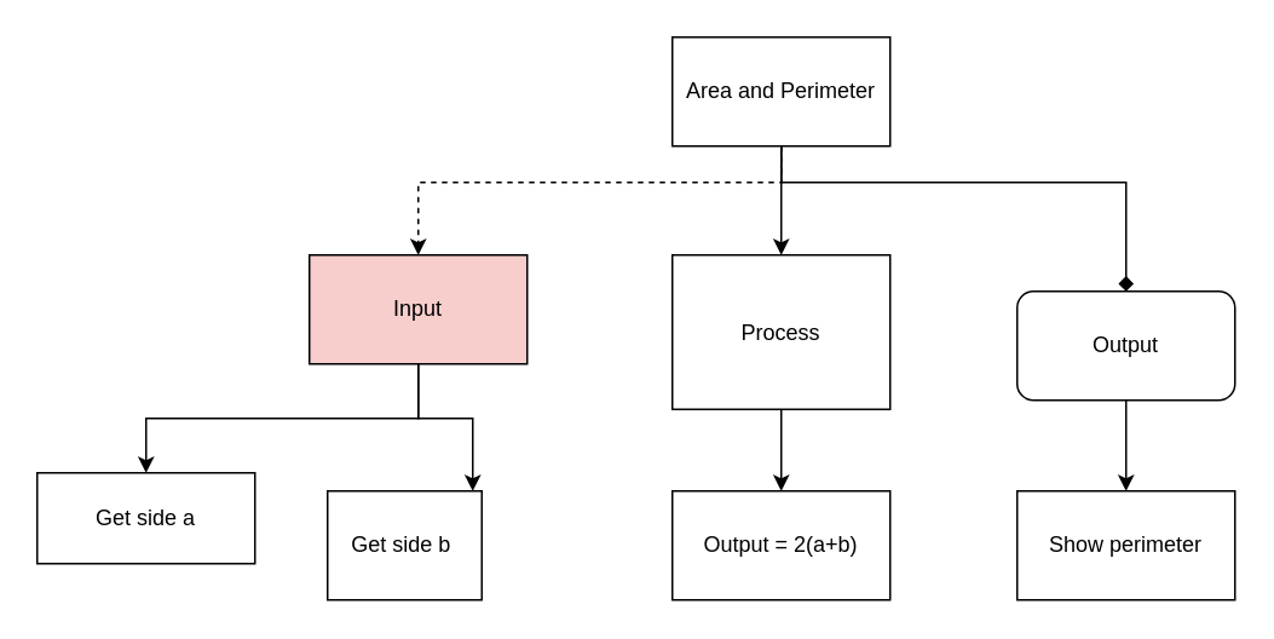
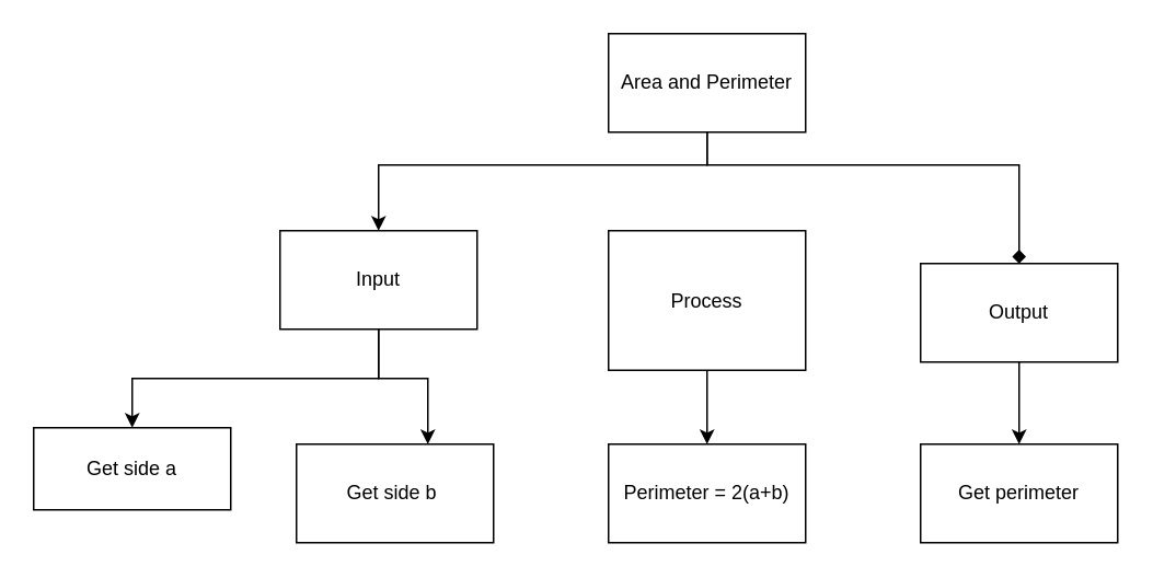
  <mxCell id="0" />
  <mxCell id="1" parent="0" />
- <mxCell id="2" style="edgeStyle=none;html=1;entryX=0.5;entryY=0;entryDx=0;entryDy=0;" parent="1" source="5" target="7" edge="1"><mxGeometry relative="1" as="geometry" /></mxCell>
- <mxCell id="3" style="edgeStyle=orthogonalEdgeStyle;html=1;rounded=0;dashed=1;" parent="1" source="5" target="10" edge="1"><mxGeometry relative="1" as="geometry"><Array as="points"><mxPoint x="430" y="100" /><mxPoint x="230" y="100" /></Array></mxGeometry></mxCell>
+ <mxCell id="3" style="edgeStyle=orthogonalEdgeStyle;html=1;rounded=0;" parent="1" source="5" target="10" edge="1"><mxGeometry relative="1" as="geometry"><Array as="points"><mxPoint x="430" y="100" /><mxPoint x="230" y="100" /></Array></mxGeometry></mxCell>
  <mxCell id="4" style="edgeStyle=orthogonalEdgeStyle;rounded=0;html=1;endArrow=diamond;" parent="1" source="5" target="12" edge="1"><mxGeometry relative="1" as="geometry"><Array as="points"><mxPoint x="430" y="100" /><mxPoint x="620" y="100" /></Array></mxGeometry></mxCell>
  <mxCell id="5" value="Area and Perimeter" style="rounded=0;whiteSpace=wrap;html=1;" parent="1" vertex="1"><mxGeometry x="370" y="20" width="120" height="60" as="geometry" /></mxCell>
  <mxCell id="6" style="edgeStyle=orthogonalEdgeStyle;rounded=0;html=1;" parent="1" source="7" target="15" edge="1"><mxGeometry relative="1" as="geometry" /></mxCell>
  <mxCell id="7" value="Process" style="rounded=0;whiteSpace=wrap;html=1;" parent="1" vertex="1"><mxGeometry x="370" y="140" width="120" height="85" as="geometry" /></mxCell>
  <mxCell id="8" style="edgeStyle=orthogonalEdgeStyle;rounded=0;html=1;" parent="1" source="10" target="13" edge="1"><mxGeometry relative="1" as="geometry"><Array as="points"><mxPoint x="230" y="230" /><mxPoint x="260" y="230" /></Array></mxGeometry></mxCell>
  <mxCell id="9" style="edgeStyle=orthogonalEdgeStyle;rounded=0;html=1;" parent="1" source="10" target="14" edge="1"><mxGeometry relative="1" as="geometry"><Array as="points"><mxPoint x="230" y="230" /><mxPoint x="80" y="230" /></Array></mxGeometry></mxCell>
- <mxCell id="10" value="Input" style="rounded=0;whiteSpace=wrap;html=1;fillColor=#f8cecc;" parent="1" vertex="1"><mxGeometry x="170" y="140" width="120" height="60" as="geometry" /></mxCell>
+ <mxCell id="10" value="Input" style="rounded=0;whiteSpace=wrap;html=1;" parent="1" vertex="1"><mxGeometry x="170" y="140" width="120" height="60" as="geometry" /></mxCell>
  <mxCell id="11" style="edgeStyle=orthogonalEdgeStyle;rounded=0;html=1;" parent="1" source="12" target="16" edge="1"><mxGeometry relative="1" as="geometry" /></mxCell>
- <mxCell id="12" value="Output" style="whiteSpace=wrap;html=1;rounded=1;" parent="1" vertex="1"><mxGeometry x="560" y="160" width="120" height="60" as="geometry" /></mxCell>
- <mxCell id="13" value="Get side b&amp;nbsp;" style="rounded=0;whiteSpace=wrap;html=1;" parent="1" vertex="1"><mxGeometry x="180" y="270" width="85" height="60" as="geometry" /></mxCell>
+ <mxCell id="12" value="Output" style="rounded=0;whiteSpace=wrap;html=1;" parent="1" vertex="1"><mxGeometry x="560" y="160" width="120" height="60" as="geometry" /></mxCell>
+ <mxCell id="13" value="Get side b&amp;nbsp;" style="rounded=0;whiteSpace=wrap;html=1;" parent="1" vertex="1"><mxGeometry x="180" y="270" width="120" height="60" as="geometry" /></mxCell>
  <mxCell id="14" value="Get side a" style="rounded=0;whiteSpace=wrap;html=1;" parent="1" vertex="1"><mxGeometry x="20" y="260" width="120" height="50" as="geometry" /></mxCell>
- <mxCell id="15" value="Output = 2(a+b)" style="rounded=0;whiteSpace=wrap;html=1;" parent="1" vertex="1"><mxGeometry x="370" y="270" width="120" height="60" as="geometry" /></mxCell>
- <mxCell id="16" value="Show perimeter" style="rounded=0;whiteSpace=wrap;html=1;" parent="1" vertex="1"><mxGeometry x="560" y="270" width="120" height="60" as="geometry" /></mxCell>
+ <mxCell id="15" value="Perimeter = 2(a+b)" style="rounded=0;whiteSpace=wrap;html=1;" parent="1" vertex="1"><mxGeometry x="370" y="270" width="120" height="60" as="geometry" /></mxCell>
+ <mxCell id="16" value="Get perimeter" style="rounded=0;whiteSpace=wrap;html=1;" parent="1" vertex="1"><mxGeometry x="560" y="270" width="120" height="60" as="geometry" /></mxCell>
